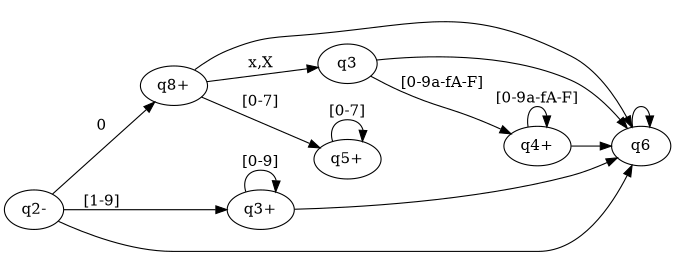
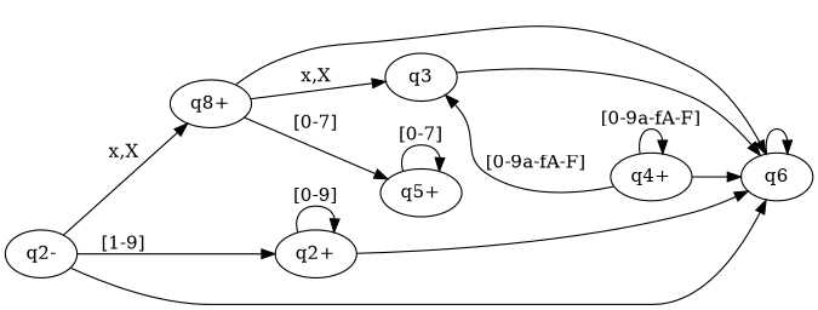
  digraph {
    rankdir=LR
    n1 [label="q2-"]
    n2 [label="q8+"]
-   n3 [label="q3+"]
+   n3 [label="q2+"]
    n4 [label=q6]
    n5 [label=q3]
    n6 [label="q5+"]
    n7 [label="q4+"]
-   n1 -> n2 [label=0]
+   n1 -> n2 [label="x,X"]
    n1 -> n3 [label="[1-9]"]
    n1 -> n4
    n2 -> n4
    n2 -> n5 [label="x,X"]
    n2 -> n6 [label="[0-7]"]
    n3 -> n3 [label="[0-9]"]
    n3 -> n4
    n4 -> n4 [tailport=Nodo5]
    n5 -> n4 [headport=Nodo5]
-   n5 -> n7 [label="[0-9a-fA-F]"]
+   n7 -> n5 [label="[0-9a-fA-F]"]
    n6 -> n6 [label="[0-7]"]
    n7 -> n4
    n7 -> n7 [label="[0-9a-fA-F]"]
  }
